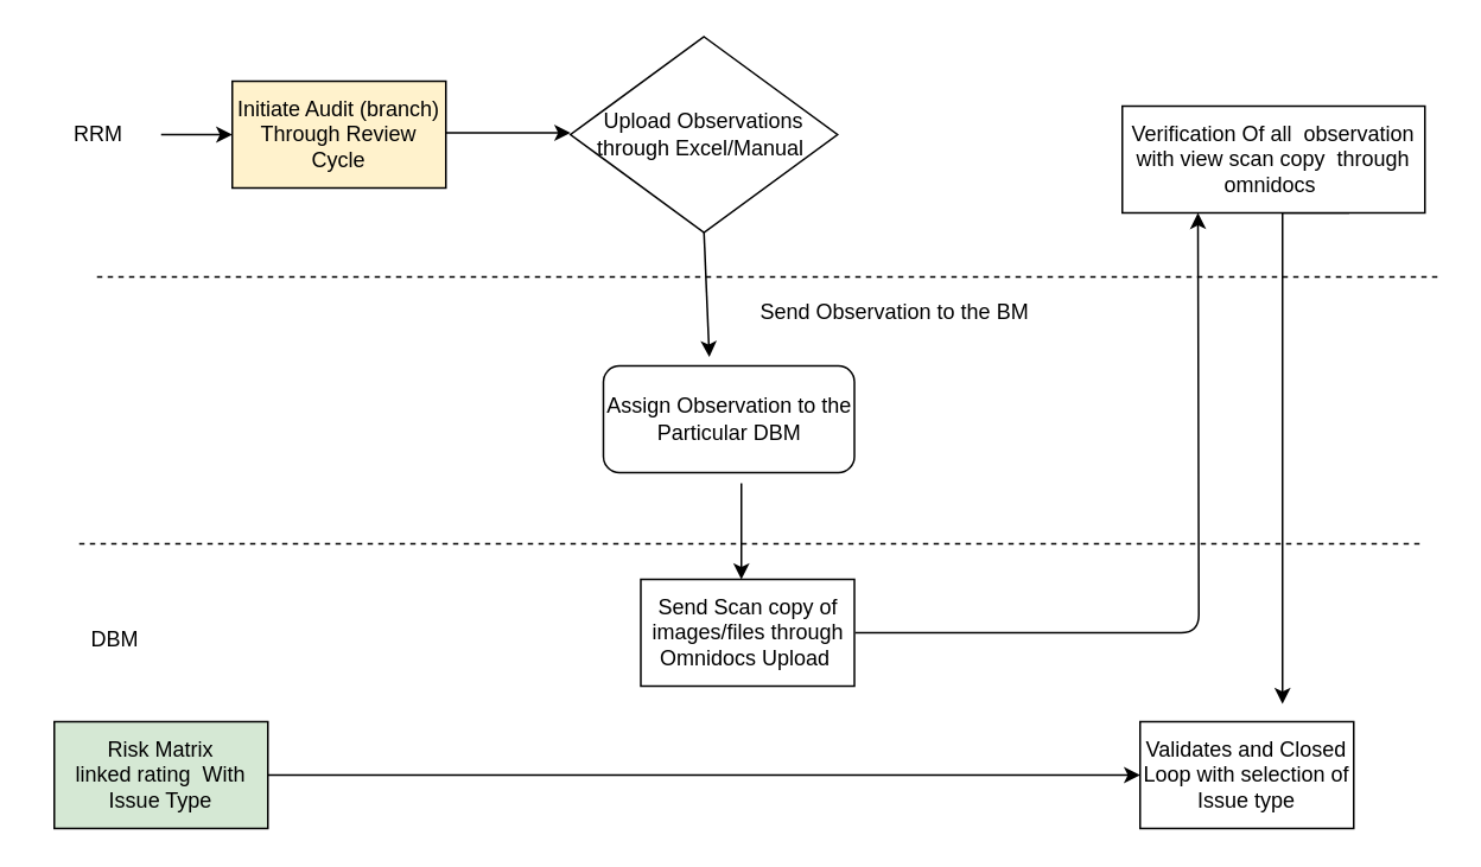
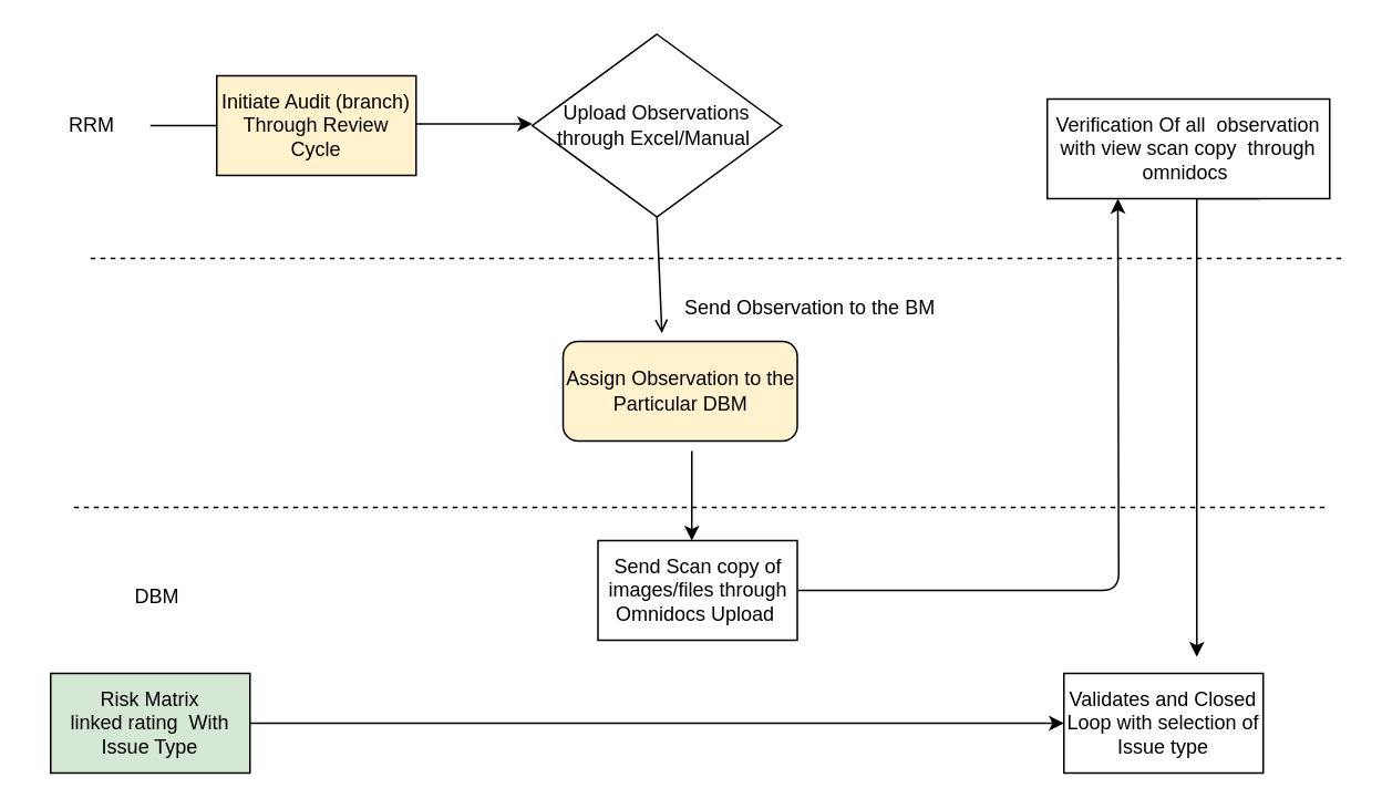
  <mxCell id="0" />
  <mxCell id="1" parent="0" />
  <mxCell id="2" value="RRM" style="text;html=1;strokeColor=none;fillColor=none;align=center;verticalAlign=middle;whiteSpace=wrap;rounded=0;" parent="1" vertex="1"><mxGeometry x="20" y="55" width="70" height="40" as="geometry" /></mxCell>
  <mxCell id="3" value="Initiate Audit (branch)&lt;br&gt;Through Review Cycle" style="rounded=0;whiteSpace=wrap;html=1;fillColor=#fff2cc;" parent="1" vertex="1"><mxGeometry x="130" y="45" width="120" height="60" as="geometry" /></mxCell>
  <mxCell id="4" value="Upload Observations through Excel/Manual&amp;nbsp;" style="rhombus;whiteSpace=wrap;html=1;" parent="1" vertex="1"><mxGeometry x="320" y="20" width="150" height="110" as="geometry" /></mxCell>
- <mxCell id="5" value="" style="endArrow=classic;html=1;exitX=1;exitY=0.5;exitDx=0;exitDy=0;entryX=0;entryY=0.5;entryDx=0;entryDy=0;" parent="1" source="2" target="3" edge="1"><mxGeometry width="50" height="50" relative="1" as="geometry"><mxPoint x="20" y="205" as="sourcePoint" /><mxPoint x="70" y="155" as="targetPoint" /></mxGeometry></mxCell>
+ <mxCell id="5" value="" style="endArrow=none;html=1;exitX=1;exitY=0.5;exitDx=0;exitDy=0;entryX=0;entryY=0.5;entryDx=0;entryDy=0;" parent="1" source="2" target="3" edge="1"><mxGeometry width="50" height="50" relative="1" as="geometry"><mxPoint x="20" y="205" as="sourcePoint" /><mxPoint x="70" y="155" as="targetPoint" /></mxGeometry></mxCell>
  <mxCell id="6" value="" style="endArrow=classic;html=1;" parent="1" edge="1"><mxGeometry width="50" height="50" relative="1" as="geometry"><mxPoint x="250" y="74" as="sourcePoint" /><mxPoint x="320" y="74" as="targetPoint" /></mxGeometry></mxCell>
- <mxCell id="7" value="" style="endArrow=classic;html=1;exitX=0.5;exitY=1;exitDx=0;exitDy=0;entryX=0.422;entryY=-0.083;entryDx=0;entryDy=0;entryPerimeter=0;" parent="1" source="4" edge="1" target="8"><mxGeometry width="50" height="50" relative="1" as="geometry"><mxPoint x="409" y="194" as="sourcePoint" /><mxPoint x="409" y="205" as="targetPoint" /></mxGeometry></mxCell>
- <mxCell id="8" value="Assign Observation to the Particular DBM" style="rounded=1;whiteSpace=wrap;html=1;" parent="1" vertex="1"><mxGeometry x="338.5" y="205" width="141" height="60" as="geometry" /></mxCell>
- <mxCell id="9" value="Send Observation to the BM&amp;nbsp;" style="text;html=1;resizable=0;points=[];autosize=1;align=left;verticalAlign=top;spacingTop=-4;" parent="1" vertex="1"><mxGeometry x="425" y="164.5" width="170" height="20" as="geometry" /></mxCell>
+ <mxCell id="7" value="" style="endArrow=open;html=1;exitX=0.5;exitY=1;exitDx=0;exitDy=0;entryX=0.422;entryY=-0.083;entryDx=0;entryDy=0;entryPerimeter=0;" parent="1" source="4" edge="1" target="8"><mxGeometry width="50" height="50" relative="1" as="geometry"><mxPoint x="409" y="194" as="sourcePoint" /><mxPoint x="409" y="205" as="targetPoint" /></mxGeometry></mxCell>
+ <mxCell id="8" value="Assign Observation to the Particular DBM" style="rounded=1;whiteSpace=wrap;html=1;fillColor=#fff2cc;" parent="1" vertex="1"><mxGeometry x="338.5" y="205" width="141" height="60" as="geometry" /></mxCell>
+ <mxCell id="9" value="Send Observation to the BM&amp;nbsp;" style="text;html=1;resizable=0;points=[];autosize=1;align=left;verticalAlign=top;spacingTop=-4;" parent="1" vertex="1"><mxGeometry x="410" y="174.5" width="170" height="20" as="geometry" /></mxCell>
  <mxCell id="10" value="" style="endArrow=classic;html=1;" parent="1" edge="1"><mxGeometry width="50" height="50" relative="1" as="geometry"><mxPoint x="416" y="271" as="sourcePoint" /><mxPoint x="416" y="325" as="targetPoint" /><Array as="points"><mxPoint x="416" y="295" /></Array></mxGeometry></mxCell>
  <mxCell id="11" value="Send Scan copy of images/files through Omnidocs Upload&amp;nbsp;" style="rounded=0;whiteSpace=wrap;html=1;" parent="1" vertex="1"><mxGeometry x="359.5" y="325" width="120" height="60" as="geometry" /></mxCell>
  <mxCell id="12" value="" style="endArrow=classic;html=1;entryX=0.25;entryY=1;entryDx=0;entryDy=0;" parent="1" target="14" edge="1"><mxGeometry width="50" height="50" relative="1" as="geometry"><mxPoint x="480" y="355" as="sourcePoint" /><mxPoint x="680" y="135" as="targetPoint" /><Array as="points"><mxPoint x="673" y="355" /></Array></mxGeometry></mxCell>
  <mxCell id="13" style="edgeStyle=orthogonalEdgeStyle;rounded=0;orthogonalLoop=1;jettySize=auto;html=1;exitX=0.75;exitY=1;exitDx=0;exitDy=0;" parent="1" source="14" edge="1"><mxGeometry relative="1" as="geometry"><mxPoint x="720" y="395" as="targetPoint" /><Array as="points"><mxPoint x="720" y="119" /></Array></mxGeometry></mxCell>
  <mxCell id="14" value="Verification Of all&amp;nbsp; observation with view scan copy&amp;nbsp; through omnidocs&amp;nbsp;" style="rounded=0;whiteSpace=wrap;html=1;" parent="1" vertex="1"><mxGeometry x="630" y="59" width="170" height="60" as="geometry" /></mxCell>
  <mxCell id="15" value="Risk Matrix &lt;br&gt;linked rating&amp;nbsp; With Issue Type" style="rounded=0;whiteSpace=wrap;html=1;fillColor=#d5e8d4;" parent="1" vertex="1"><mxGeometry x="30" y="405" width="120" height="60" as="geometry" /></mxCell>
  <mxCell id="16" value="Validates and Closed Loop with selection of Issue type" style="rounded=0;whiteSpace=wrap;html=1;" parent="1" vertex="1"><mxGeometry x="640" y="405" width="120" height="60" as="geometry" /></mxCell>
  <mxCell id="17" value="" style="endArrow=classic;html=1;" parent="1" source="15" target="16" edge="1"><mxGeometry width="50" height="50" relative="1" as="geometry"><mxPoint x="30" y="535" as="sourcePoint" /><mxPoint x="80" y="485" as="targetPoint" /></mxGeometry></mxCell>
  <mxCell id="18" value="" style="endArrow=none;dashed=1;html=1;" parent="1" edge="1"><mxGeometry width="50" height="50" relative="1" as="geometry"><mxPoint x="54" y="155" as="sourcePoint" /><mxPoint x="810" y="155" as="targetPoint" /></mxGeometry></mxCell>
  <mxCell id="19" value="" style="endArrow=none;dashed=1;html=1;" parent="1" edge="1"><mxGeometry width="50" height="50" relative="1" as="geometry"><mxPoint x="44" y="305" as="sourcePoint" /><mxPoint x="800" y="305" as="targetPoint" /></mxGeometry></mxCell>
- <mxCell id="20" value="DBM" style="text;html=1;resizable=0;points=[];autosize=1;align=left;verticalAlign=top;spacingTop=-4;" parent="1" vertex="1"><mxGeometry x="49" y="349" width="40" height="20" as="geometry" /></mxCell>
+ <mxCell id="20" value="DBM" style="text;html=1;resizable=0;points=[];autosize=1;align=left;verticalAlign=top;spacingTop=-4;" parent="1" vertex="1"><mxGeometry x="79" y="349" width="40" height="20" as="geometry" /></mxCell>
